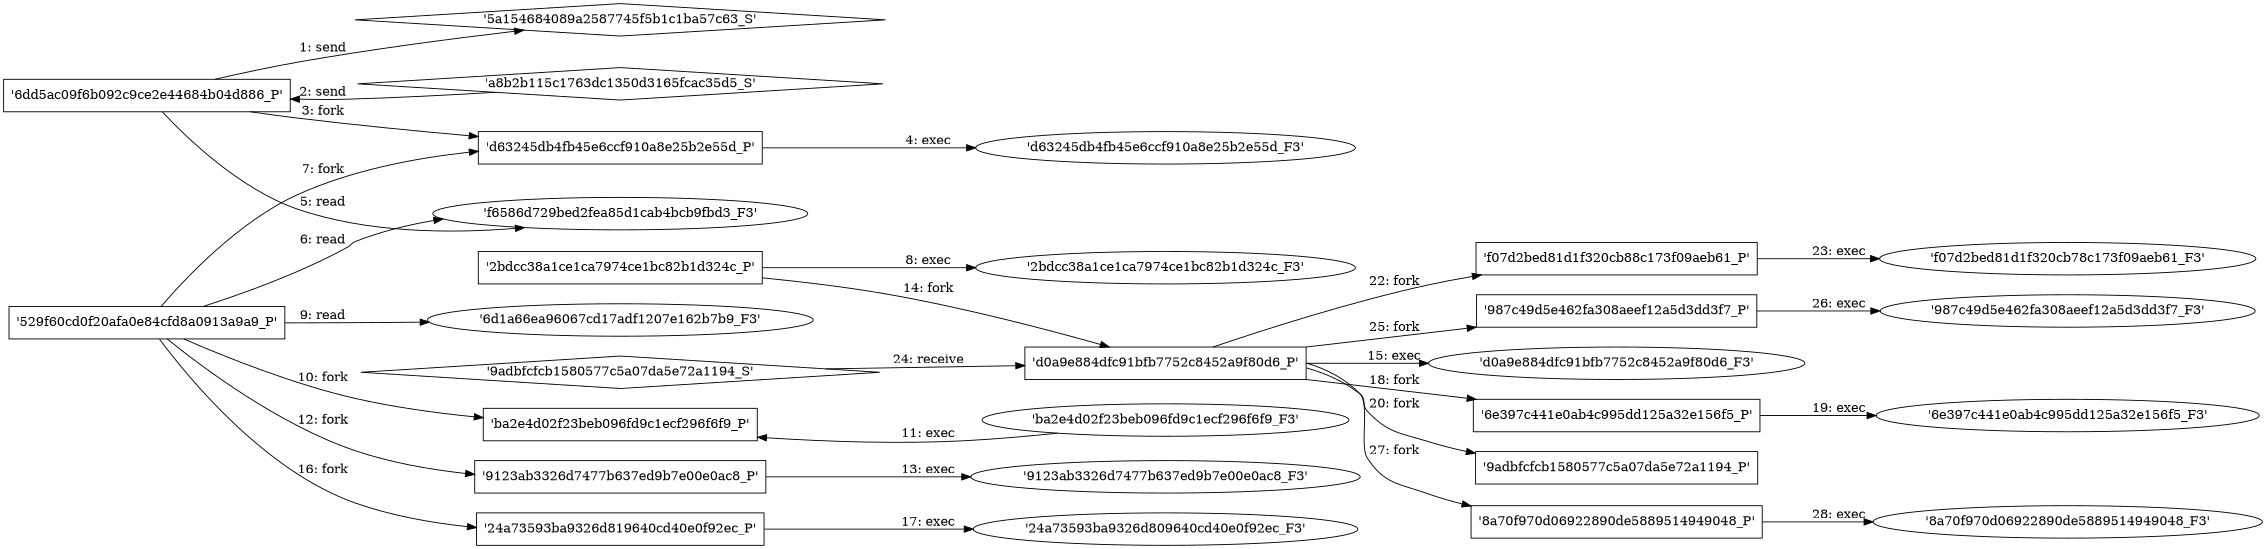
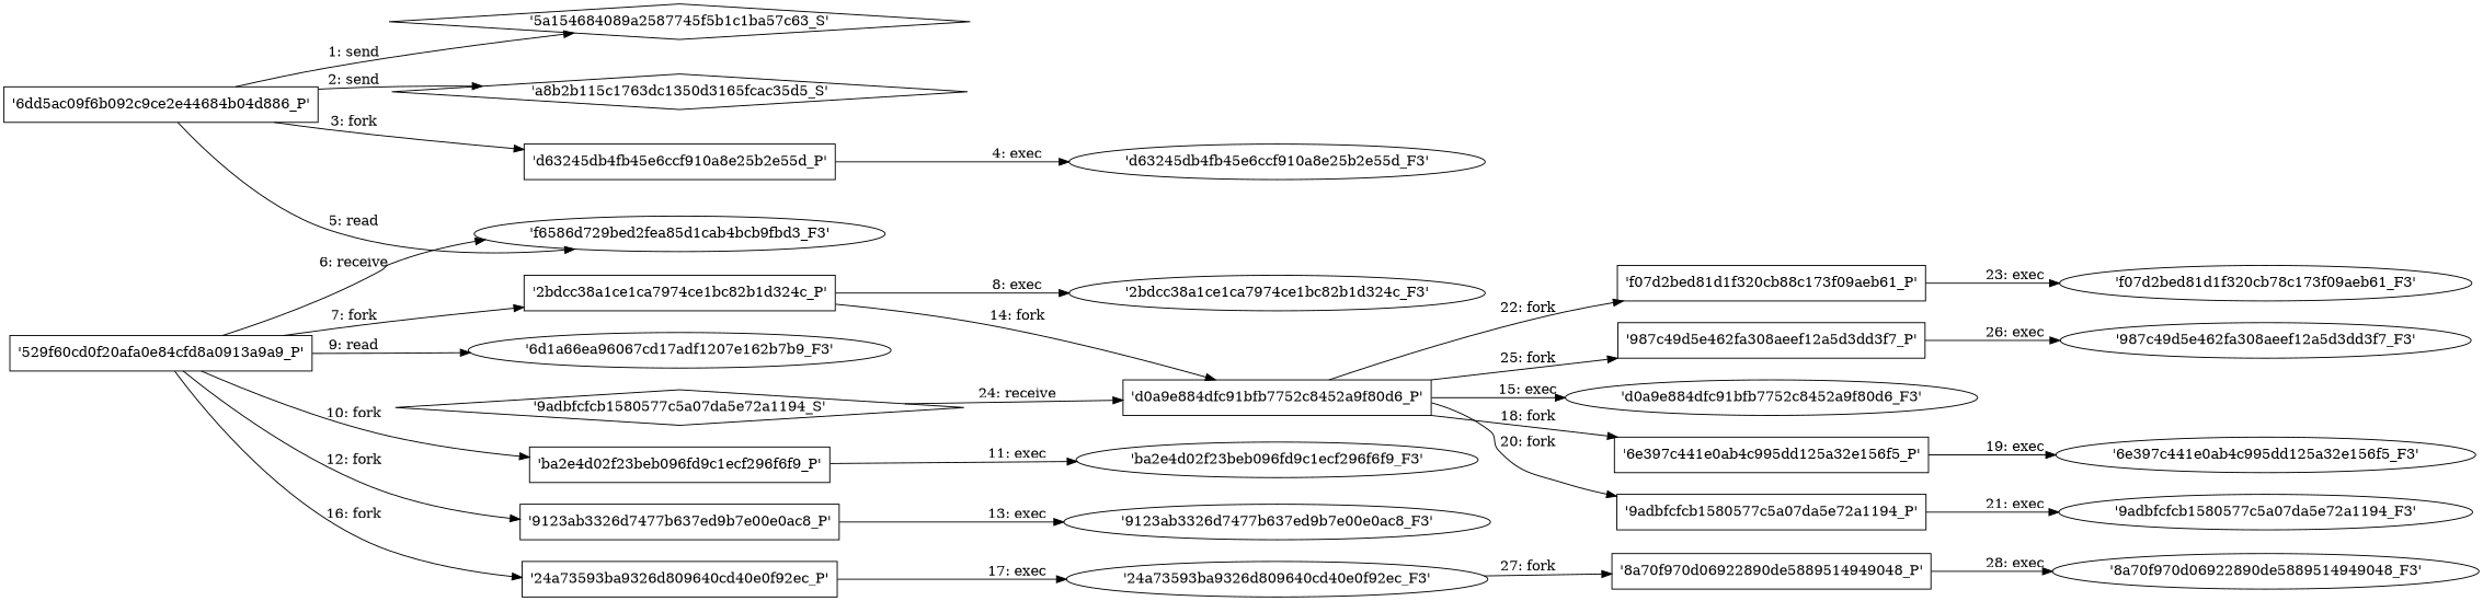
  digraph {
    engine=neato
    fixedsize=false
    fontsize=10
    nodesep=0.3
    rankdir=LR
    ranksep=0
    splines=true
    node [node_type=Process shape=box]
    "'5a154684089a2587745f5b1c1ba57c63_S'" [node_type=Socket shape=diamond]
    "'6dd5ac09f6b092c9ce2e44684b04d886_P'"
    "'a8b2b115c1763dc1350d3165fcac35d5_S'" [node_type=Socket shape=diamond]
    "'d63245db4fb45e6ccf910a8e25b2e55d_P'"
    "'f6586d729bed2fea85d1cab4bcb9fbd3_F3'" [node_type=file shape=ellipse]
    "'d63245db4fb45e6ccf910a8e25b2e55d_F3'" [node_type=File shape=ellipse]
    "'529f60cd0f20afa0e84cfd8a0913a9a9_P'"
    "'2bdcc38a1ce1ca7974ce1bc82b1d324c_P'"
    "'6d1a66ea96067cd17adf1207e162b7b9_F3'" [node_type=file shape=ellipse]
    "'ba2e4d02f23beb096fd9c1ecf296f6f9_P'"
    "'9123ab3326d7477b637ed9b7e00e0ac8_P'"
-   "'24a73593ba9326d809640cd40e0f92ec_P'" [label="'24a73593ba9326d819640cd40e0f92ec_P'"]
+   "'24a73593ba9326d809640cd40e0f92ec_P'"
    "'d0a9e884dfc91bfb7752c8452a9f80d6_P'"
    "'2bdcc38a1ce1ca7974ce1bc82b1d324c_F3'" [node_type=File shape=ellipse]
    "'ba2e4d02f23beb096fd9c1ecf296f6f9_F3'" [node_type=File shape=ellipse]
    "'9123ab3326d7477b637ed9b7e00e0ac8_F3'" [node_type=File shape=ellipse]
    "'d0a9e884dfc91bfb7752c8452a9f80d6_F3'" [node_type=File shape=ellipse]
    "'6e397c441e0ab4c995dd125a32e156f5_P'"
    "'9adbfcfcb1580577c5a07da5e72a1194_P'"
    "'f07d2bed81d1f320cb88c173f09aeb61_P'"
    "'987c49d5e462fa308aeef12a5d3dd3f7_P'"
    "'8a70f970d06922890de5889514949048_P'"
    "'24a73593ba9326d809640cd40e0f92ec_F3'" [node_type=File shape=ellipse]
    "'6e397c441e0ab4c995dd125a32e156f5_F3'" [node_type=File shape=ellipse]
+   "'9adbfcfcb1580577c5a07da5e72a1194_F3'" [node_type=File shape=ellipse]
    n26 [label="'f07d2bed81d1f320cb78c173f09aeb61_F3'" node_type=File shape=ellipse]
    "'987c49d5e462fa308aeef12a5d3dd3f7_F3'" [node_type=File shape=ellipse]
    "'8a70f970d06922890de5889514949048_F3'" [node_type=File shape=ellipse]
    "'9adbfcfcb1580577c5a07da5e72a1194_S'" [node_type=Socket shape=diamond]
    "'6dd5ac09f6b092c9ce2e44684b04d886_P'" -> "'5a154684089a2587745f5b1c1ba57c63_S'" [label="1: send"]
-   "'a8b2b115c1763dc1350d3165fcac35d5_S'" -> "'6dd5ac09f6b092c9ce2e44684b04d886_P'" [label="2: send"]
+   "'6dd5ac09f6b092c9ce2e44684b04d886_P'" -> "'a8b2b115c1763dc1350d3165fcac35d5_S'" [label="2: send"]
    "'6dd5ac09f6b092c9ce2e44684b04d886_P'" -> "'d63245db4fb45e6ccf910a8e25b2e55d_P'" [label="3: fork"]
    "'6dd5ac09f6b092c9ce2e44684b04d886_P'" -> "'f6586d729bed2fea85d1cab4bcb9fbd3_F3'" [label="5: read"]
    "'d63245db4fb45e6ccf910a8e25b2e55d_P'" -> "'d63245db4fb45e6ccf910a8e25b2e55d_F3'" [label="4: exec"]
-   "'529f60cd0f20afa0e84cfd8a0913a9a9_P'" -> "'f6586d729bed2fea85d1cab4bcb9fbd3_F3'" [label="6: read"]
-   "'529f60cd0f20afa0e84cfd8a0913a9a9_P'" -> "'d63245db4fb45e6ccf910a8e25b2e55d_P'" [label="7: fork"]
+   "'529f60cd0f20afa0e84cfd8a0913a9a9_P'" -> "'f6586d729bed2fea85d1cab4bcb9fbd3_F3'" [label="6: receive"]
+   "'529f60cd0f20afa0e84cfd8a0913a9a9_P'" -> "'2bdcc38a1ce1ca7974ce1bc82b1d324c_P'" [label="7: fork"]
    "'529f60cd0f20afa0e84cfd8a0913a9a9_P'" -> "'6d1a66ea96067cd17adf1207e162b7b9_F3'" [label="9: read"]
    "'529f60cd0f20afa0e84cfd8a0913a9a9_P'" -> "'ba2e4d02f23beb096fd9c1ecf296f6f9_P'" [label="10: fork"]
    "'529f60cd0f20afa0e84cfd8a0913a9a9_P'" -> "'9123ab3326d7477b637ed9b7e00e0ac8_P'" [label="12: fork"]
    "'529f60cd0f20afa0e84cfd8a0913a9a9_P'" -> "'24a73593ba9326d809640cd40e0f92ec_P'" [label="16: fork"]
    "'2bdcc38a1ce1ca7974ce1bc82b1d324c_P'" -> "'d0a9e884dfc91bfb7752c8452a9f80d6_P'" [label="14: fork"]
    "'2bdcc38a1ce1ca7974ce1bc82b1d324c_P'" -> "'2bdcc38a1ce1ca7974ce1bc82b1d324c_F3'" [label="8: exec"]
-   "'ba2e4d02f23beb096fd9c1ecf296f6f9_F3'" -> "'ba2e4d02f23beb096fd9c1ecf296f6f9_P'" [label="11: exec"]
+   "'ba2e4d02f23beb096fd9c1ecf296f6f9_P'" -> "'ba2e4d02f23beb096fd9c1ecf296f6f9_F3'" [label="11: exec"]
    "'9123ab3326d7477b637ed9b7e00e0ac8_P'" -> "'9123ab3326d7477b637ed9b7e00e0ac8_F3'" [label="13: exec"]
    "'24a73593ba9326d809640cd40e0f92ec_P'" -> "'24a73593ba9326d809640cd40e0f92ec_F3'" [label="17: exec"]
    "'d0a9e884dfc91bfb7752c8452a9f80d6_P'" -> "'d0a9e884dfc91bfb7752c8452a9f80d6_F3'" [label="15: exec"]
    "'d0a9e884dfc91bfb7752c8452a9f80d6_P'" -> "'6e397c441e0ab4c995dd125a32e156f5_P'" [label="18: fork"]
    "'d0a9e884dfc91bfb7752c8452a9f80d6_P'" -> "'9adbfcfcb1580577c5a07da5e72a1194_P'" [label="20: fork"]
    "'d0a9e884dfc91bfb7752c8452a9f80d6_P'" -> "'f07d2bed81d1f320cb88c173f09aeb61_P'" [label="22: fork"]
    "'d0a9e884dfc91bfb7752c8452a9f80d6_P'" -> "'987c49d5e462fa308aeef12a5d3dd3f7_P'" [label="25: fork"]
-   "'d0a9e884dfc91bfb7752c8452a9f80d6_P'" -> "'8a70f970d06922890de5889514949048_P'" [label="27: fork"]
+   "'24a73593ba9326d809640cd40e0f92ec_F3'" -> "'8a70f970d06922890de5889514949048_P'" [label="27: fork"]
    "'6e397c441e0ab4c995dd125a32e156f5_P'" -> "'6e397c441e0ab4c995dd125a32e156f5_F3'" [label="19: exec"]
+   "'9adbfcfcb1580577c5a07da5e72a1194_P'" -> "'9adbfcfcb1580577c5a07da5e72a1194_F3'" [label="21: exec"]
    "'f07d2bed81d1f320cb88c173f09aeb61_P'" -> n26 [label="23: exec"]
    "'987c49d5e462fa308aeef12a5d3dd3f7_P'" -> "'987c49d5e462fa308aeef12a5d3dd3f7_F3'" [label="26: exec"]
    "'8a70f970d06922890de5889514949048_P'" -> "'8a70f970d06922890de5889514949048_F3'" [label="28: exec"]
    "'9adbfcfcb1580577c5a07da5e72a1194_S'" -> "'d0a9e884dfc91bfb7752c8452a9f80d6_P'" [label="24: receive"]
  }
